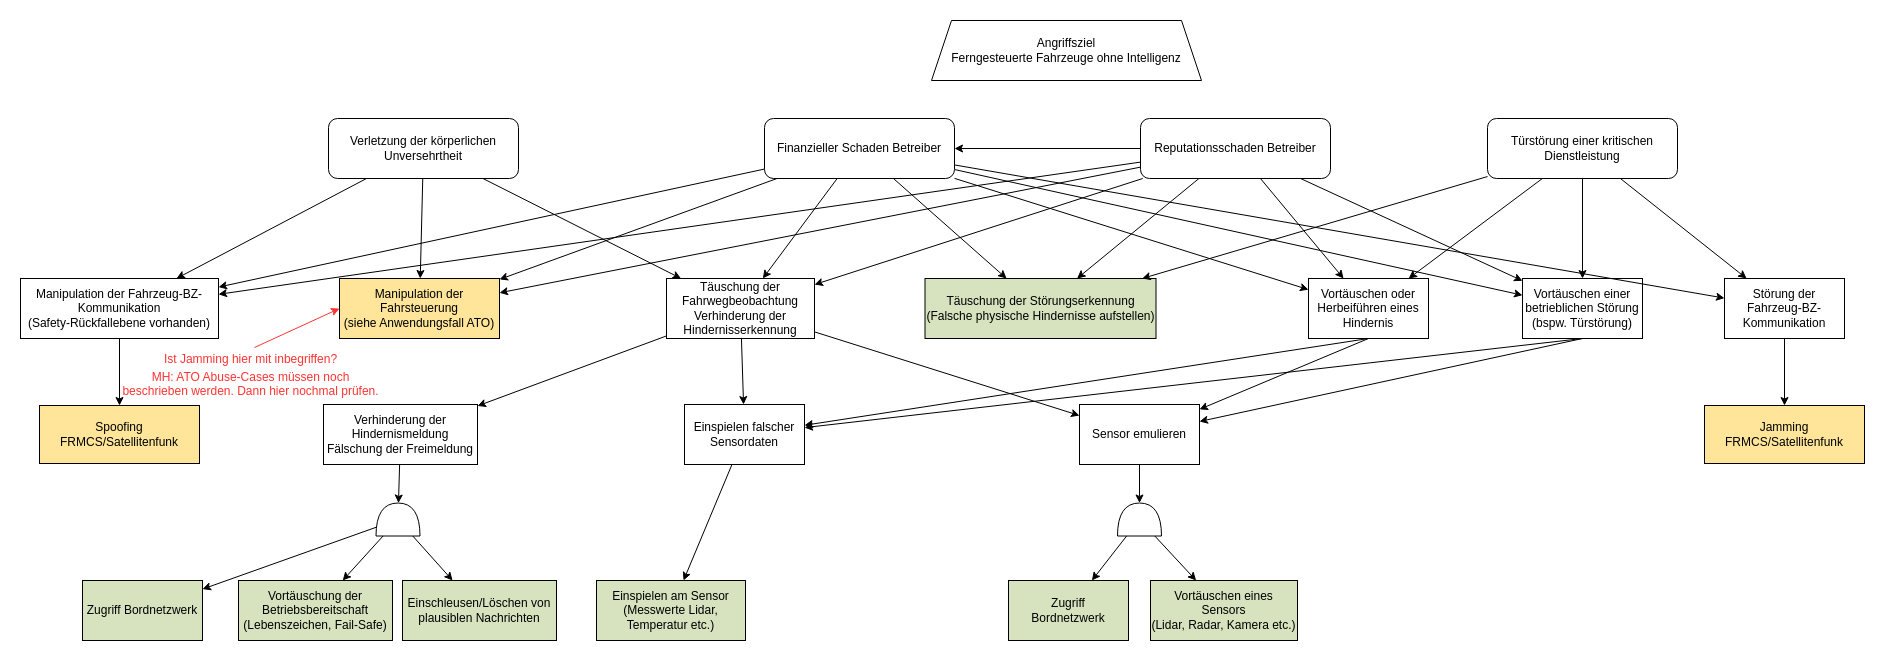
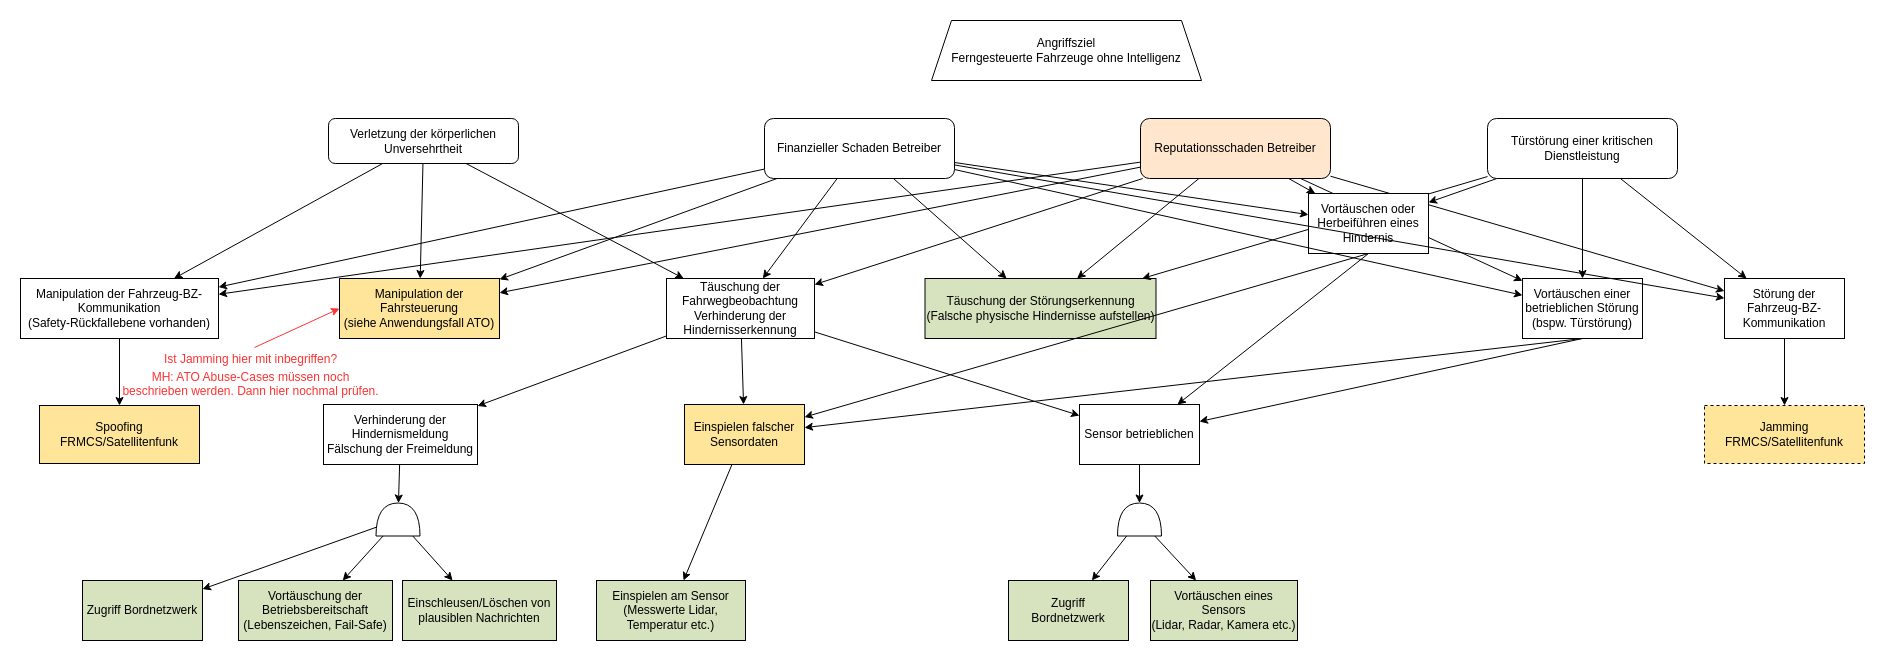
  <mxCell id="0" />
  <mxCell id="1" parent="0" />
  <mxCell id="2" value="Angriffsziel&#10;Ferngesteuerte Fahrzeuge ohne Intelligenz" style="shape=trapezoid;perimeter=trapezoidPerimeter;whiteSpace=wrap;fixedSize=1;" parent="1" vertex="1"><mxGeometry x="931" y="20" width="270" height="60" as="geometry" /></mxCell>
  <mxCell id="3" value="Täuschung der Störungserkennung&#10;(Falsche physische Hindernisse aufstellen)" style="rounded=0;whiteSpace=wrap;fillColor=#d7e3bf;" parent="1" vertex="1"><mxGeometry x="924.5" y="278" width="231" height="60" as="geometry" /></mxCell>
  <mxCell id="4" style="edgeStyle=none;rounded=0;orthogonalLoop=1;jettySize=auto;html=1;exitX=0.5;exitY=1;exitDx=0;exitDy=0;" parent="1" source="6" target="36" edge="1"><mxGeometry relative="1" as="geometry" /></mxCell>
  <mxCell id="5" style="edgeStyle=none;rounded=0;orthogonalLoop=1;jettySize=auto;html=1;exitX=0.5;exitY=1;exitDx=0;exitDy=0;" parent="1" source="6" target="50" edge="1"><mxGeometry relative="1" as="geometry" /></mxCell>
  <mxCell id="6" value="Vortäuschen einer betrieblichen Störung&#10;(bspw. Türstörung)" style="rounded=0;whiteSpace=wrap;" parent="1" vertex="1"><mxGeometry x="1522" y="278" width="120" height="60" as="geometry" /></mxCell>
  <mxCell id="7" style="edgeStyle=none;rounded=0;orthogonalLoop=1;jettySize=auto;" parent="1" source="8" target="34" edge="1"><mxGeometry relative="1" as="geometry" /></mxCell>
  <mxCell id="8" value="Manipulation der Fahrzeug-BZ-Kommunikation&#10;(Safety-Rückfallebene vorhanden)" style="rounded=0;whiteSpace=wrap;" parent="1" vertex="1"><mxGeometry x="20" y="278" width="198" height="60" as="geometry" /></mxCell>
  <mxCell id="9" style="edgeStyle=none;rounded=0;orthogonalLoop=1;jettySize=auto;" parent="1" source="10" target="33" edge="1"><mxGeometry relative="1" as="geometry" /></mxCell>
  <mxCell id="10" value="Störung der Fahrzeug-BZ-Kommunikation" style="rounded=0;whiteSpace=wrap;" parent="1" vertex="1"><mxGeometry x="1724" y="278" width="120" height="60" as="geometry" /></mxCell>
  <mxCell id="11" style="rounded=0;orthogonalLoop=1;jettySize=auto;exitX=0.5;exitY=1;exitDx=0;exitDy=0;" parent="1" source="15" target="6" edge="1"><mxGeometry relative="1" as="geometry" /></mxCell>
  <mxCell id="12" style="edgeStyle=none;rounded=0;orthogonalLoop=1;jettySize=auto;" parent="1" source="15" target="3" edge="1"><mxGeometry relative="1" as="geometry" /></mxCell>
  <mxCell id="13" style="edgeStyle=none;rounded=0;orthogonalLoop=1;jettySize=auto;" parent="1" source="15" target="10" edge="1"><mxGeometry relative="1" as="geometry"><mxPoint x="963" y="350" as="targetPoint" /></mxGeometry></mxCell>
  <mxCell id="14" style="edgeStyle=none;rounded=0;orthogonalLoop=1;jettySize=auto;" parent="1" source="15" target="41" edge="1"><mxGeometry relative="1" as="geometry" /></mxCell>
  <mxCell id="15" value="Türstörung einer kritischen Dienstleistung" style="rounded=1;whiteSpace=wrap;" parent="1" vertex="1"><mxGeometry x="1487" y="118" width="190" height="60" as="geometry" /></mxCell>
  <mxCell id="16" value="" style="edgeStyle=none;rounded=0;orthogonalLoop=1;jettySize=auto;" parent="1" source="19" target="36" edge="1"><mxGeometry relative="1" as="geometry" /></mxCell>
  <mxCell id="17" style="edgeStyle=none;rounded=0;orthogonalLoop=1;jettySize=auto;" parent="1" source="19" target="38" edge="1"><mxGeometry relative="1" as="geometry" /></mxCell>
  <mxCell id="18" value="" style="edgeStyle=none;rounded=0;orthogonalLoop=1;jettySize=auto;" parent="1" source="19" target="50" edge="1"><mxGeometry relative="1" as="geometry" /></mxCell>
  <mxCell id="19" value="Täuschung der Fahrwegbeobachtung&#10;Verhinderung der Hindernisserkennung" style="rounded=0;whiteSpace=wrap;" parent="1" vertex="1"><mxGeometry x="666" y="278" width="148" height="60" as="geometry" /></mxCell>
  <mxCell id="20" style="edgeStyle=none;rounded=0;orthogonalLoop=1;jettySize=auto;" parent="1" source="23" target="19" edge="1"><mxGeometry relative="1" as="geometry" /></mxCell>
  <mxCell id="21" style="edgeStyle=none;rounded=0;orthogonalLoop=1;jettySize=auto;" parent="1" source="23" target="8" edge="1"><mxGeometry relative="1" as="geometry" /></mxCell>
  <mxCell id="22" style="edgeStyle=none;rounded=0;orthogonalLoop=1;jettySize=auto;" parent="1" source="23" target="24" edge="1"><mxGeometry relative="1" as="geometry" /></mxCell>
- <mxCell id="23" value="Verletzung der körperlichen Unversehrtheit" style="rounded=1;whiteSpace=wrap;" parent="1" vertex="1"><mxGeometry x="328" y="118" width="190" height="60" as="geometry" /></mxCell>
+ <mxCell id="23" value="Verletzung der körperlichen Unversehrtheit" style="rounded=1;whiteSpace=wrap;" parent="1" vertex="1"><mxGeometry x="328" y="118" width="190" height="45" as="geometry" /></mxCell>
  <mxCell id="24" value="Manipulation der Fahrsteuerung&#10;(siehe Anwendungsfall ATO)" style="rounded=0;whiteSpace=wrap;fillColor=#fee599;" parent="1" vertex="1"><mxGeometry x="339" y="278" width="160" height="60" as="geometry" /></mxCell>
  <mxCell id="25" style="edgeStyle=none;rounded=0;orthogonalLoop=1;jettySize=auto;" parent="1" source="32" target="8" edge="1"><mxGeometry relative="1" as="geometry" /></mxCell>
  <mxCell id="26" style="edgeStyle=none;rounded=0;orthogonalLoop=1;jettySize=auto;" parent="1" source="32" target="24" edge="1"><mxGeometry relative="1" as="geometry" /></mxCell>
  <mxCell id="27" style="edgeStyle=none;rounded=0;orthogonalLoop=1;jettySize=auto;" parent="1" source="32" target="19" edge="1"><mxGeometry relative="1" as="geometry" /></mxCell>
  <mxCell id="28" style="edgeStyle=none;rounded=0;orthogonalLoop=1;jettySize=auto;" parent="1" source="32" target="3" edge="1"><mxGeometry relative="1" as="geometry" /></mxCell>
  <mxCell id="29" style="edgeStyle=none;rounded=0;orthogonalLoop=1;jettySize=auto;" parent="1" source="32" target="6" edge="1"><mxGeometry relative="1" as="geometry" /></mxCell>
- <mxCell id="30" style="edgeStyle=none;rounded=0;orthogonalLoop=1;jettySize=auto;" parent="1" source="32" target="67" edge="1"><mxGeometry relative="1" as="geometry" /></mxCell>
+ <mxCell id="30" style="edgeStyle=none;rounded=0;orthogonalLoop=1;jettySize=auto;" parent="1" source="32" target="10" edge="1"><mxGeometry relative="1" as="geometry" /></mxCell>
  <mxCell id="31" style="rounded=0;orthogonalLoop=1;jettySize=auto;html=1;" parent="1" source="32" target="41" edge="1"><mxGeometry relative="1" as="geometry" /></mxCell>
- <mxCell id="32" value="Reputationsschaden Betreiber" style="rounded=1;whiteSpace=wrap;" parent="1" vertex="1"><mxGeometry x="1140" y="118" width="190" height="60" as="geometry" /></mxCell>
- <mxCell id="33" value="Jamming&#10;FRMCS/Satellitenfunk" style="rounded=0;whiteSpace=wrap;fillColor=#fee599;" parent="1" vertex="1"><mxGeometry x="1704" y="405" width="160" height="58" as="geometry" /></mxCell>
+ <mxCell id="32" value="Reputationsschaden Betreiber" style="rounded=1;whiteSpace=wrap;fillColor=#ffe6cc;" parent="1" vertex="1"><mxGeometry x="1140" y="118" width="190" height="60" as="geometry" /></mxCell>
+ <mxCell id="33" value="Jamming&#10;FRMCS/Satellitenfunk" style="rounded=0;whiteSpace=wrap;fillColor=#fee599;dashed=1;" parent="1" vertex="1"><mxGeometry x="1704" y="405" width="160" height="58" as="geometry" /></mxCell>
  <mxCell id="34" value="Spoofing&#10;FRMCS/Satellitenfunk" style="rounded=0;whiteSpace=wrap;fillColor=#fee599;" parent="1" vertex="1"><mxGeometry x="39" y="405" width="160" height="58" as="geometry" /></mxCell>
  <mxCell id="35" style="rounded=0;orthogonalLoop=1;jettySize=auto;" parent="1" source="36" target="48" edge="1"><mxGeometry relative="1" as="geometry" /></mxCell>
- <mxCell id="36" value="Einspielen falscher Sensordaten" style="whiteSpace=wrap;rounded=0;" parent="1" vertex="1"><mxGeometry x="684" y="404" width="120" height="60" as="geometry" /></mxCell>
+ <mxCell id="36" value="Einspielen falscher Sensordaten" style="whiteSpace=wrap;rounded=0;fillColor=#fee599;" parent="1" vertex="1"><mxGeometry x="684" y="404" width="120" height="60" as="geometry" /></mxCell>
  <mxCell id="37" style="edgeStyle=none;rounded=0;orthogonalLoop=1;jettySize=auto;" parent="1" source="38" target="45" edge="1"><mxGeometry relative="1" as="geometry" /></mxCell>
  <mxCell id="38" value="Verhinderung der Hindernismeldung&#10;Fälschung der Freimeldung" style="whiteSpace=wrap;rounded=0;" parent="1" vertex="1"><mxGeometry x="323" y="404" width="154" height="60" as="geometry" /></mxCell>
  <mxCell id="39" style="edgeStyle=none;rounded=0;orthogonalLoop=1;jettySize=auto;html=1;exitX=0.5;exitY=1;exitDx=0;exitDy=0;" parent="1" source="41" target="36" edge="1"><mxGeometry relative="1" as="geometry" /></mxCell>
  <mxCell id="40" style="edgeStyle=none;rounded=0;orthogonalLoop=1;jettySize=auto;html=1;exitX=0.5;exitY=1;exitDx=0;exitDy=0;" parent="1" source="41" target="50" edge="1"><mxGeometry relative="1" as="geometry" /></mxCell>
- <mxCell id="41" value="Vortäuschen oder Herbeiführen eines Hindernis" style="rounded=0;whiteSpace=wrap;" parent="1" vertex="1"><mxGeometry x="1308" y="278" width="120" height="60" as="geometry" /></mxCell>
+ <mxCell id="41" value="Vortäuschen oder Herbeiführen eines Hindernis" style="rounded=0;whiteSpace=wrap;" parent="1" vertex="1"><mxGeometry x="1308" y="193" width="120" height="60" as="geometry" /></mxCell>
  <mxCell id="42" style="edgeStyle=none;rounded=0;orthogonalLoop=1;jettySize=auto;" parent="1" source="45" target="46" edge="1"><mxGeometry relative="1" as="geometry" /></mxCell>
  <mxCell id="43" style="edgeStyle=none;rounded=0;orthogonalLoop=1;jettySize=auto;" parent="1" source="45" target="47" edge="1"><mxGeometry relative="1" as="geometry" /></mxCell>
  <mxCell id="44" style="edgeStyle=none;rounded=0;orthogonalLoop=1;jettySize=auto;" parent="1" source="45" target="56" edge="1"><mxGeometry relative="1" as="geometry" /></mxCell>
  <mxCell id="45" value="" style="shape=or;whiteSpace=wrap;rotation=-90;" parent="1" vertex="1"><mxGeometry x="381" y="497" width="33" height="44" as="geometry" /></mxCell>
  <mxCell id="46" value="Vortäuschung der Betriebsbereitschaft&#10;(Lebenszeichen, Fail-Safe)" style="whiteSpace=wrap;rounded=0;fillColor=#d7e3bf;" parent="1" vertex="1"><mxGeometry x="238" y="580" width="154" height="60" as="geometry" /></mxCell>
  <mxCell id="47" value="Einschleusen/Löschen von plausiblen Nachrichten" style="whiteSpace=wrap;rounded=0;fillColor=#d7e3bf;" parent="1" vertex="1"><mxGeometry x="402" y="580" width="154" height="60" as="geometry" /></mxCell>
  <mxCell id="48" value="Einspielen am Sensor&#10;(Messwerte Lidar, Temperatur etc.)" style="whiteSpace=wrap;rounded=0;fillColor=#d7e3bf;" parent="1" vertex="1"><mxGeometry x="596" y="580" width="149" height="60" as="geometry" /></mxCell>
  <mxCell id="49" style="edgeStyle=none;rounded=0;orthogonalLoop=1;jettySize=auto;" parent="1" source="50" target="53" edge="1"><mxGeometry relative="1" as="geometry" /></mxCell>
- <mxCell id="50" value="Sensor emulieren" style="whiteSpace=wrap;rounded=0;" parent="1" vertex="1"><mxGeometry x="1079" y="404" width="120" height="60" as="geometry" /></mxCell>
+ <mxCell id="50" value="Sensor betrieblichen" style="whiteSpace=wrap;rounded=0;" parent="1" vertex="1"><mxGeometry x="1079" y="404" width="120" height="60" as="geometry" /></mxCell>
  <mxCell id="51" value="" style="edgeStyle=none;rounded=0;orthogonalLoop=1;jettySize=auto;" parent="1" source="53" target="54" edge="1"><mxGeometry relative="1" as="geometry" /></mxCell>
  <mxCell id="52" value="" style="edgeStyle=none;rounded=0;orthogonalLoop=1;jettySize=auto;" parent="1" source="53" target="55" edge="1"><mxGeometry relative="1" as="geometry" /></mxCell>
  <mxCell id="53" value="" style="shape=or;whiteSpace=wrap;rotation=-90;" parent="1" vertex="1"><mxGeometry x="1122.5" y="497" width="33" height="44" as="geometry" /></mxCell>
  <mxCell id="54" value="Zugriff&#10;Bordnetzwerk" style="whiteSpace=wrap;rounded=0;fillColor=#d7e3bf;" parent="1" vertex="1"><mxGeometry x="1008" y="580" width="120" height="60" as="geometry" /></mxCell>
  <mxCell id="55" value="Vortäuschen eines Sensors&#10;(Lidar, Radar, Kamera etc.)" style="whiteSpace=wrap;rounded=0;fillColor=#d7e3bf;" parent="1" vertex="1"><mxGeometry x="1150" y="580" width="147" height="60" as="geometry" /></mxCell>
  <mxCell id="56" value="Zugriff Bordnetzwerk" style="whiteSpace=wrap;rounded=0;fillColor=#d7e3bf;" parent="1" vertex="1"><mxGeometry x="82" y="580" width="120" height="60" as="geometry" /></mxCell>
  <mxCell id="57" value="Ist Jamming hier mit inbegriffen?" style="text;align=center;verticalAlign=middle;resizable=0;points=[];autosize=1;strokeColor=none;fillColor=none;fontColor=#FF3333;" parent="1" vertex="1"><mxGeometry x="159" y="349" width="183" height="18" as="geometry" /></mxCell>
  <mxCell id="58" value="" style="endArrow=classic;rounded=0;fontColor=#FF3333;exitX=0.519;exitY=-0.111;exitDx=0;exitDy=0;exitPerimeter=0;entryX=0;entryY=0.5;entryDx=0;entryDy=0;strokeColor=#FF3333;" parent="1" source="57" target="24" edge="1"><mxGeometry width="50" height="50" relative="1" as="geometry"><mxPoint x="117" y="200" as="sourcePoint" /><mxPoint x="167" y="150" as="targetPoint" /></mxGeometry></mxCell>
  <mxCell id="59" value="MH: ATO Abuse-Cases müssen noch&#10;beschrieben werden. Dann hier nochmal prüfen." style="text;align=center;verticalAlign=middle;resizable=0;points=[];autosize=1;strokeColor=none;fillColor=none;fontColor=#FF3333;glass=0;sketch=0;shadow=0;rounded=0;" parent="1" vertex="1"><mxGeometry x="117.5" y="367" width="266" height="32" as="geometry" /></mxCell>
  <mxCell id="60" style="edgeStyle=none;rounded=0;orthogonalLoop=1;jettySize=auto;html=1;" parent="1" source="67" target="8" edge="1"><mxGeometry relative="1" as="geometry" /></mxCell>
  <mxCell id="61" style="edgeStyle=none;rounded=0;orthogonalLoop=1;jettySize=auto;html=1;" parent="1" source="67" target="24" edge="1"><mxGeometry relative="1" as="geometry" /></mxCell>
  <mxCell id="62" style="edgeStyle=none;rounded=0;orthogonalLoop=1;jettySize=auto;html=1;" parent="1" source="67" target="19" edge="1"><mxGeometry relative="1" as="geometry" /></mxCell>
  <mxCell id="63" style="edgeStyle=none;rounded=0;orthogonalLoop=1;jettySize=auto;html=1;" parent="1" source="67" target="3" edge="1"><mxGeometry relative="1" as="geometry" /></mxCell>
  <mxCell id="64" style="edgeStyle=none;rounded=0;orthogonalLoop=1;jettySize=auto;html=1;" parent="1" source="67" target="41" edge="1"><mxGeometry relative="1" as="geometry" /></mxCell>
  <mxCell id="65" style="edgeStyle=none;rounded=0;orthogonalLoop=1;jettySize=auto;html=1;" parent="1" source="67" target="6" edge="1"><mxGeometry relative="1" as="geometry" /></mxCell>
  <mxCell id="66" style="edgeStyle=none;rounded=0;orthogonalLoop=1;jettySize=auto;html=1;" parent="1" source="67" target="10" edge="1"><mxGeometry relative="1" as="geometry" /></mxCell>
  <mxCell id="67" value="Finanzieller Schaden Betreiber" style="rounded=1;whiteSpace=wrap;" parent="1" vertex="1"><mxGeometry x="764" y="118" width="190" height="60" as="geometry" /></mxCell>
